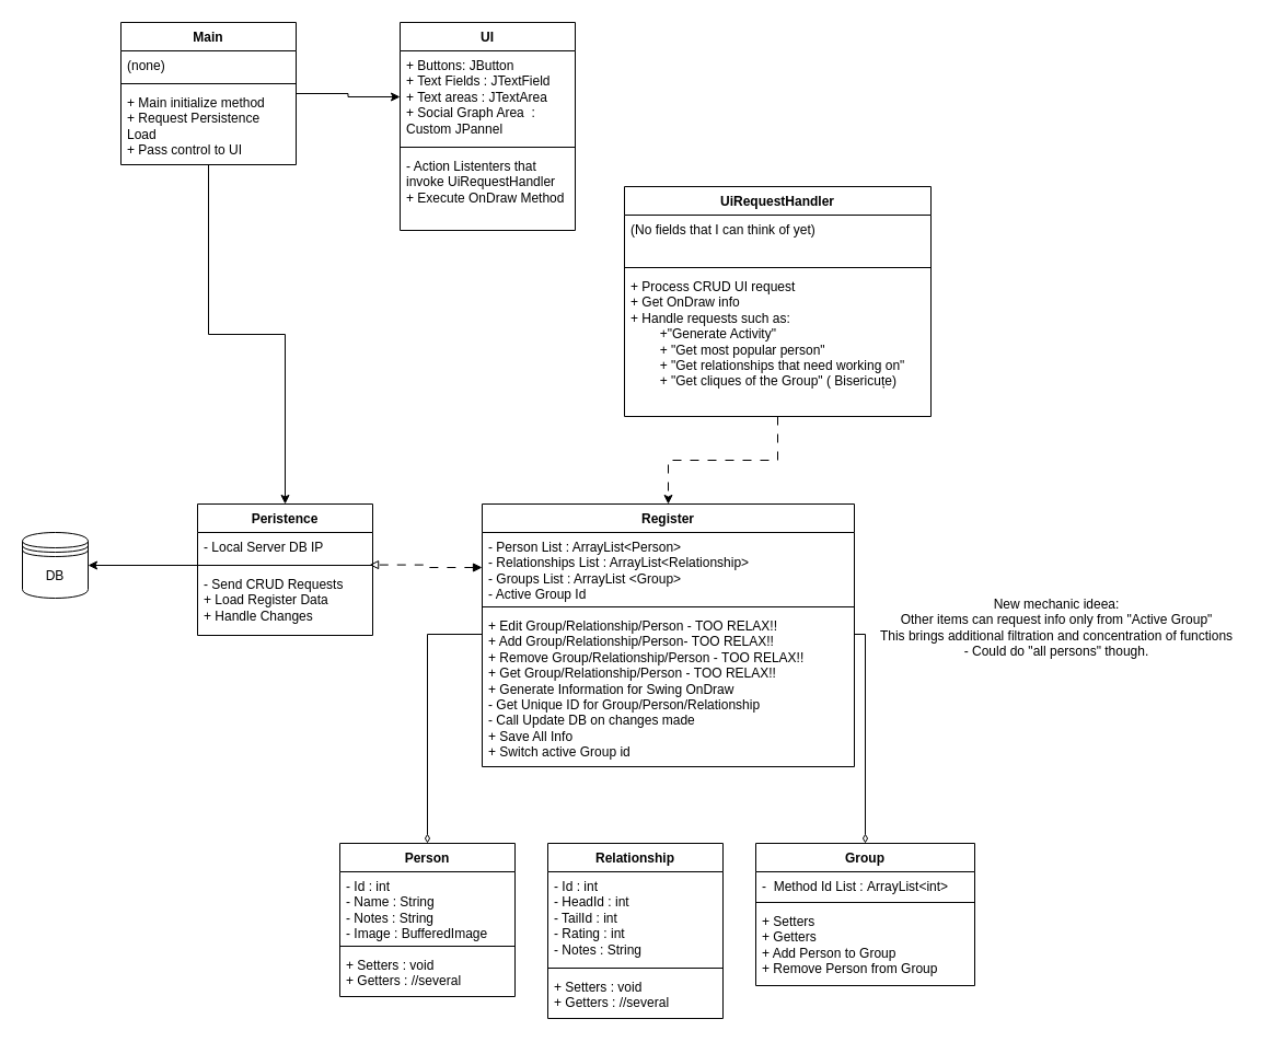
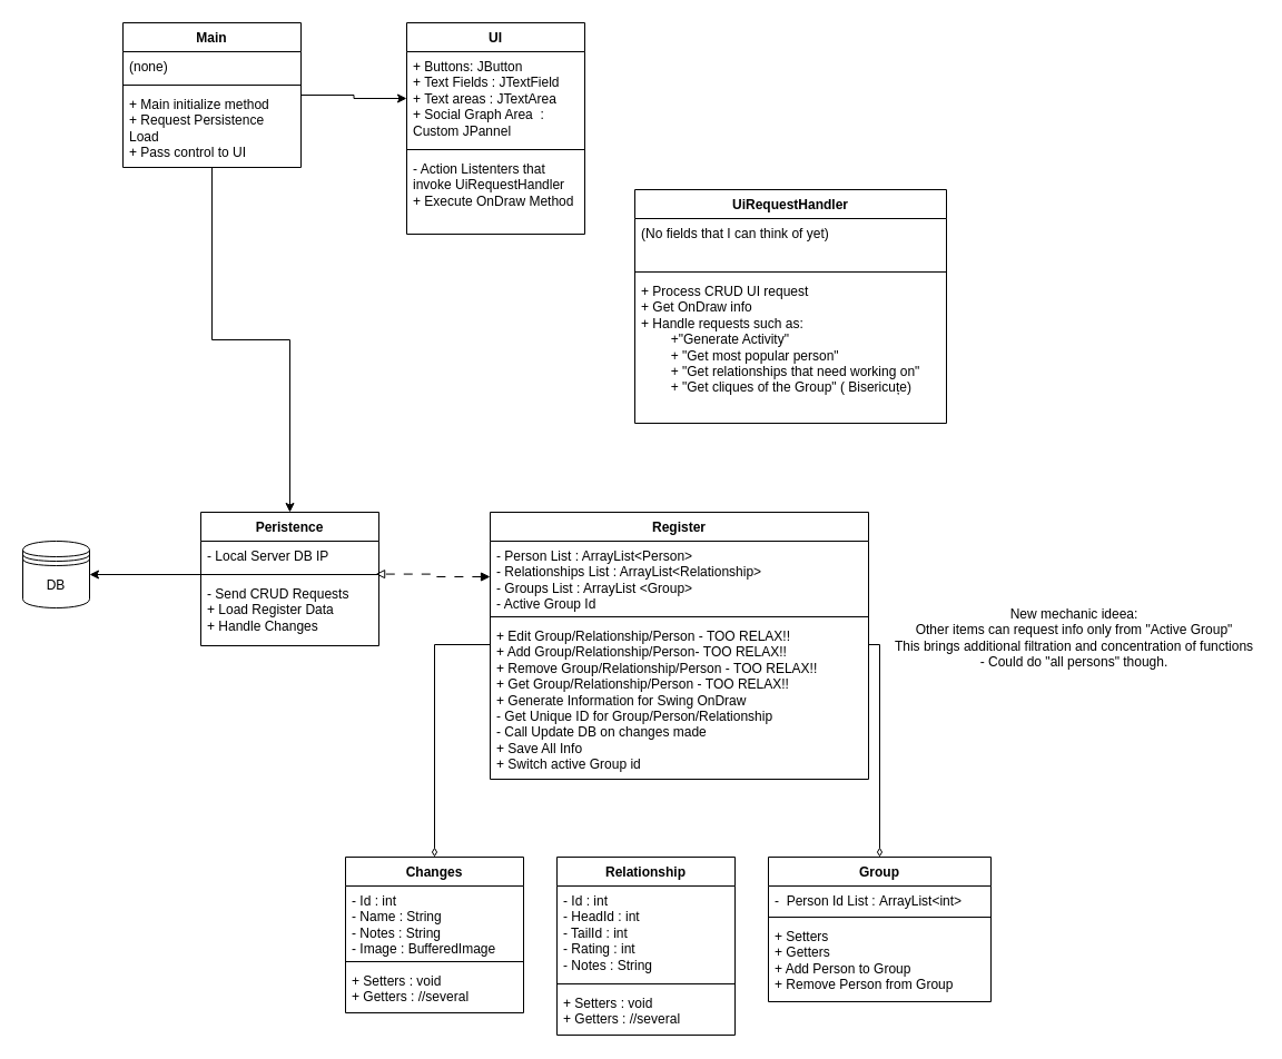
  <mxCell id="0" />
  <mxCell id="1" parent="0" />
- <mxCell id="2" value="Person" style="swimlane;fontStyle=1;align=center;verticalAlign=top;childLayout=stackLayout;horizontal=1;startSize=26;horizontalStack=0;resizeParent=1;resizeParentMax=0;resizeLast=0;collapsible=1;marginBottom=0;whiteSpace=wrap;html=1;" parent="1" vertex="1"><mxGeometry x="310" y="770" width="160" height="140" as="geometry" /></mxCell>
+ <mxCell id="2" value="Changes" style="swimlane;fontStyle=1;align=center;verticalAlign=top;childLayout=stackLayout;horizontal=1;startSize=26;horizontalStack=0;resizeParent=1;resizeParentMax=0;resizeLast=0;collapsible=1;marginBottom=0;whiteSpace=wrap;html=1;" parent="1" vertex="1"><mxGeometry x="310" y="770" width="160" height="140" as="geometry" /></mxCell>
  <mxCell id="3" value="&lt;div&gt;- Id : int&lt;/div&gt;&lt;div&gt;- Name : String&lt;/div&gt;&lt;div&gt;- Notes : String&lt;/div&gt;&lt;div&gt;- Image : BufferedImage&lt;/div&gt;&lt;div&gt;&lt;br&gt;&lt;/div&gt;" style="text;strokeColor=none;fillColor=none;align=left;verticalAlign=top;spacingLeft=4;spacingRight=4;overflow=hidden;rotatable=0;points=[[0,0.5],[1,0.5]];portConstraint=eastwest;whiteSpace=wrap;html=1;" parent="2" vertex="1"><mxGeometry y="26" width="160" height="64" as="geometry" /></mxCell>
  <mxCell id="4" value="" style="line;strokeWidth=1;fillColor=none;align=left;verticalAlign=middle;spacingTop=-1;spacingLeft=3;spacingRight=3;rotatable=0;labelPosition=right;points=[];portConstraint=eastwest;strokeColor=inherit;" parent="2" vertex="1"><mxGeometry y="90" width="160" height="8" as="geometry" /></mxCell>
  <mxCell id="5" value="&lt;div&gt;+ Setters : void&amp;nbsp;&lt;/div&gt;&lt;div&gt;+ Getters : //several&lt;/div&gt;" style="text;strokeColor=none;fillColor=none;align=left;verticalAlign=top;spacingLeft=4;spacingRight=4;overflow=hidden;rotatable=0;points=[[0,0.5],[1,0.5]];portConstraint=eastwest;whiteSpace=wrap;html=1;" parent="2" vertex="1"><mxGeometry y="98" width="160" height="42" as="geometry" /></mxCell>
  <mxCell id="6" value="Relationship" style="swimlane;fontStyle=1;align=center;verticalAlign=top;childLayout=stackLayout;horizontal=1;startSize=26;horizontalStack=0;resizeParent=1;resizeParentMax=0;resizeLast=0;collapsible=1;marginBottom=0;whiteSpace=wrap;html=1;" parent="1" vertex="1"><mxGeometry x="500" y="770" width="160" height="160" as="geometry" /></mxCell>
  <mxCell id="7" value="&lt;div&gt;- Id : int&lt;/div&gt;&lt;div&gt;- HeadId : int&lt;/div&gt;&lt;div&gt;- TailId : int&lt;/div&gt;&lt;div&gt;- Rating : int&lt;/div&gt;&lt;div&gt;- Notes : String&lt;/div&gt;" style="text;strokeColor=none;fillColor=none;align=left;verticalAlign=top;spacingLeft=4;spacingRight=4;overflow=hidden;rotatable=0;points=[[0,0.5],[1,0.5]];portConstraint=eastwest;whiteSpace=wrap;html=1;" parent="6" vertex="1"><mxGeometry y="26" width="160" height="84" as="geometry" /></mxCell>
  <mxCell id="8" value="" style="line;strokeWidth=1;fillColor=none;align=left;verticalAlign=middle;spacingTop=-1;spacingLeft=3;spacingRight=3;rotatable=0;labelPosition=right;points=[];portConstraint=eastwest;strokeColor=inherit;" parent="6" vertex="1"><mxGeometry y="110" width="160" height="8" as="geometry" /></mxCell>
  <mxCell id="9" value="&lt;div&gt;+ Setters : void&lt;/div&gt;&lt;div&gt;+ Getters : //several&amp;nbsp;&lt;/div&gt;" style="text;strokeColor=none;fillColor=none;align=left;verticalAlign=top;spacingLeft=4;spacingRight=4;overflow=hidden;rotatable=0;points=[[0,0.5],[1,0.5]];portConstraint=eastwest;whiteSpace=wrap;html=1;" parent="6" vertex="1"><mxGeometry y="118" width="160" height="42" as="geometry" /></mxCell>
  <mxCell id="10" value="Group" style="swimlane;fontStyle=1;align=center;verticalAlign=top;childLayout=stackLayout;horizontal=1;startSize=26;horizontalStack=0;resizeParent=1;resizeParentMax=0;resizeLast=0;collapsible=1;marginBottom=0;whiteSpace=wrap;html=1;" parent="1" vertex="1"><mxGeometry x="690" y="770" width="200" height="130" as="geometry" /></mxCell>
- <mxCell id="11" value="&lt;div&gt;-&amp;nbsp; Method Id List :&amp;nbsp;ArrayList&amp;lt;int&amp;gt;&amp;nbsp;&lt;/div&gt;" style="text;strokeColor=none;fillColor=none;align=left;verticalAlign=top;spacingLeft=4;spacingRight=4;overflow=hidden;rotatable=0;points=[[0,0.5],[1,0.5]];portConstraint=eastwest;whiteSpace=wrap;html=1;" parent="10" vertex="1"><mxGeometry y="26" width="200" height="24" as="geometry" /></mxCell>
+ <mxCell id="11" value="&lt;div&gt;-&amp;nbsp; Person Id List :&amp;nbsp;ArrayList&amp;lt;int&amp;gt;&amp;nbsp;&lt;/div&gt;" style="text;strokeColor=none;fillColor=none;align=left;verticalAlign=top;spacingLeft=4;spacingRight=4;overflow=hidden;rotatable=0;points=[[0,0.5],[1,0.5]];portConstraint=eastwest;whiteSpace=wrap;html=1;" parent="10" vertex="1"><mxGeometry y="26" width="200" height="24" as="geometry" /></mxCell>
  <mxCell id="12" value="" style="line;strokeWidth=1;fillColor=none;align=left;verticalAlign=middle;spacingTop=-1;spacingLeft=3;spacingRight=3;rotatable=0;labelPosition=right;points=[];portConstraint=eastwest;strokeColor=inherit;" parent="10" vertex="1"><mxGeometry y="50" width="200" height="8" as="geometry" /></mxCell>
  <mxCell id="13" value="+ Setters&lt;br&gt;&lt;div&gt;+ Getters&lt;/div&gt;&lt;div&gt;+ Add Person to Group&lt;/div&gt;&lt;div&gt;+ Remove Person from Group&lt;/div&gt;" style="text;strokeColor=none;fillColor=none;align=left;verticalAlign=top;spacingLeft=4;spacingRight=4;overflow=hidden;rotatable=0;points=[[0,0.5],[1,0.5]];portConstraint=eastwest;whiteSpace=wrap;html=1;" parent="10" vertex="1"><mxGeometry y="58" width="200" height="72" as="geometry" /></mxCell>
  <mxCell id="14" style="edgeStyle=orthogonalEdgeStyle;rounded=0;orthogonalLoop=1;jettySize=auto;html=1;entryX=0.5;entryY=0;entryDx=0;entryDy=0;endArrow=diamondThin;endFill=0;exitX=1;exitY=0.5;exitDx=0;exitDy=0;" parent="1" source="18" target="10" edge="1"><mxGeometry relative="1" as="geometry"><Array as="points"><mxPoint x="790" y="579" /></Array></mxGeometry></mxCell>
  <mxCell id="15" value="Register" style="swimlane;fontStyle=1;align=center;verticalAlign=top;childLayout=stackLayout;horizontal=1;startSize=26;horizontalStack=0;resizeParent=1;resizeParentMax=0;resizeLast=0;collapsible=1;marginBottom=0;whiteSpace=wrap;html=1;" parent="1" vertex="1"><mxGeometry x="440" y="460" width="340" height="240" as="geometry" /></mxCell>
  <mxCell id="16" value="&lt;div&gt;- Person List : ArrayList&amp;lt;Person&amp;gt;&lt;/div&gt;&lt;div&gt;- Relationships List : ArrayList&amp;lt;Relationship&amp;gt;&lt;/div&gt;&lt;div&gt;- Groups List : ArrayList &amp;lt;Group&amp;gt;&lt;/div&gt;&lt;div&gt;- Active Group Id&lt;/div&gt;" style="text;strokeColor=none;fillColor=none;align=left;verticalAlign=top;spacingLeft=4;spacingRight=4;overflow=hidden;rotatable=0;points=[[0,0.5],[1,0.5]];portConstraint=eastwest;whiteSpace=wrap;html=1;" parent="15" vertex="1"><mxGeometry y="26" width="340" height="64" as="geometry" /></mxCell>
  <mxCell id="17" value="" style="line;strokeWidth=1;fillColor=none;align=left;verticalAlign=middle;spacingTop=-1;spacingLeft=3;spacingRight=3;rotatable=0;labelPosition=right;points=[];portConstraint=eastwest;strokeColor=inherit;" parent="15" vertex="1"><mxGeometry y="90" width="340" height="8" as="geometry" /></mxCell>
  <mxCell id="18" value="&lt;div&gt;+ Edit Group/Relationship/Person - TOO RELAX!!&lt;/div&gt;&lt;div&gt;+ Add Group/Relationship/Person-&amp;nbsp;TOO RELAX!!&lt;/div&gt;&lt;div&gt;+ Remove Group/Relationship/Person -&amp;nbsp;TOO RELAX!!&lt;/div&gt;&lt;div&gt;+ Get Group/Relationship/Person -&amp;nbsp;TOO RELAX!!&lt;/div&gt;&lt;div&gt;+ Generate Information for Swing&amp;nbsp;OnDraw&lt;/div&gt;&lt;div&gt;- Get Unique ID for Group/Person/Relationship&lt;/div&gt;&lt;div&gt;- Call Update DB on changes made&lt;/div&gt;&lt;div&gt;+ Save All Info&lt;/div&gt;&lt;div&gt;+ Switch active Group id&lt;/div&gt;&lt;div&gt;&lt;br&gt;&lt;/div&gt;" style="text;strokeColor=none;fillColor=none;align=left;verticalAlign=top;spacingLeft=4;spacingRight=4;overflow=hidden;rotatable=0;points=[[0,0.5],[1,0.5]];portConstraint=eastwest;whiteSpace=wrap;html=1;" parent="15" vertex="1"><mxGeometry y="98" width="340" height="142" as="geometry" /></mxCell>
  <mxCell id="19" style="edgeStyle=orthogonalEdgeStyle;rounded=0;orthogonalLoop=1;jettySize=auto;html=1;entryX=0.5;entryY=0;entryDx=0;entryDy=0;endArrow=diamondThin;endFill=0;strokeWidth=1;jumpSize=25;jumpStyle=none;exitX=0;exitY=0.5;exitDx=0;exitDy=0;" parent="1" source="18" target="2" edge="1"><mxGeometry relative="1" as="geometry"><Array as="points"><mxPoint x="390" y="579" /></Array></mxGeometry></mxCell>
  <mxCell id="20" value="Peristence" style="swimlane;fontStyle=1;align=center;verticalAlign=top;childLayout=stackLayout;horizontal=1;startSize=26;horizontalStack=0;resizeParent=1;resizeParentMax=0;resizeLast=0;collapsible=1;marginBottom=0;whiteSpace=wrap;html=1;" parent="1" vertex="1"><mxGeometry x="180" y="460" width="160" height="120" as="geometry" /></mxCell>
  <mxCell id="21" value="- Local Server DB IP" style="text;strokeColor=none;fillColor=none;align=left;verticalAlign=top;spacingLeft=4;spacingRight=4;overflow=hidden;rotatable=0;points=[[0,0.5],[1,0.5]];portConstraint=eastwest;whiteSpace=wrap;html=1;" parent="20" vertex="1"><mxGeometry y="26" width="160" height="26" as="geometry" /></mxCell>
  <mxCell id="22" value="" style="line;strokeWidth=1;fillColor=none;align=left;verticalAlign=middle;spacingTop=-1;spacingLeft=3;spacingRight=3;rotatable=0;labelPosition=right;points=[];portConstraint=eastwest;strokeColor=inherit;" parent="20" vertex="1"><mxGeometry y="52" width="160" height="8" as="geometry" /></mxCell>
  <mxCell id="23" value="&lt;div&gt;- Send CRUD Requests&lt;/div&gt;&lt;div&gt;+ Load Register Data&lt;/div&gt;&lt;div&gt;+ Handle Changes&lt;/div&gt;" style="text;strokeColor=none;fillColor=none;align=left;verticalAlign=top;spacingLeft=4;spacingRight=4;overflow=hidden;rotatable=0;points=[[0,0.5],[1,0.5]];portConstraint=eastwest;whiteSpace=wrap;html=1;" parent="20" vertex="1"><mxGeometry y="60" width="160" height="60" as="geometry" /></mxCell>
  <mxCell id="24" value="DB" style="shape=datastore;whiteSpace=wrap;html=1;" parent="1" vertex="1"><mxGeometry x="20" y="486" width="60" height="60" as="geometry" /></mxCell>
  <mxCell id="25" style="edgeStyle=orthogonalEdgeStyle;rounded=0;orthogonalLoop=1;jettySize=auto;html=1;entryX=1;entryY=0.5;entryDx=0;entryDy=0;" parent="1" source="22" target="24" edge="1"><mxGeometry relative="1" as="geometry" /></mxCell>
  <mxCell id="26" style="edgeStyle=orthogonalEdgeStyle;rounded=0;orthogonalLoop=1;jettySize=auto;html=1;entryX=0.982;entryY=0.447;entryDx=0;entryDy=0;entryPerimeter=0;endArrow=block;endFill=0;dashed=1;dashPattern=8 8;startArrow=block;startFill=1;" parent="1" source="16" target="22" edge="1"><mxGeometry relative="1" as="geometry" /></mxCell>
- <mxCell id="27" style="edgeStyle=orthogonalEdgeStyle;rounded=0;orthogonalLoop=1;jettySize=auto;html=1;entryX=0.5;entryY=0;entryDx=0;entryDy=0;dashed=1;dashPattern=8 8;" parent="1" source="28" target="15" edge="1"><mxGeometry relative="1" as="geometry" /></mxCell>
  <mxCell id="28" value="UiRequestHandler" style="swimlane;fontStyle=1;align=center;verticalAlign=top;childLayout=stackLayout;horizontal=1;startSize=26;horizontalStack=0;resizeParent=1;resizeParentMax=0;resizeLast=0;collapsible=1;marginBottom=0;whiteSpace=wrap;html=1;" parent="1" vertex="1"><mxGeometry x="570" y="170" width="280" height="210" as="geometry" /></mxCell>
  <mxCell id="29" value="&lt;div&gt;(No fields that I can think of yet)&lt;/div&gt;" style="text;strokeColor=none;fillColor=none;align=left;verticalAlign=top;spacingLeft=4;spacingRight=4;overflow=hidden;rotatable=0;points=[[0,0.5],[1,0.5]];portConstraint=eastwest;whiteSpace=wrap;html=1;" parent="28" vertex="1"><mxGeometry y="26" width="280" height="44" as="geometry" /></mxCell>
  <mxCell id="30" value="" style="line;strokeWidth=1;fillColor=none;align=left;verticalAlign=middle;spacingTop=-1;spacingLeft=3;spacingRight=3;rotatable=0;labelPosition=right;points=[];portConstraint=eastwest;strokeColor=inherit;" parent="28" vertex="1"><mxGeometry y="70" width="280" height="8" as="geometry" /></mxCell>
  <mxCell id="31" value="&lt;div&gt;+ Process CRUD UI request&amp;nbsp;&lt;/div&gt;&lt;div&gt;+ Get OnDraw info&lt;/div&gt;&lt;div&gt;+ Handle requests such as:&amp;nbsp;&amp;nbsp;&lt;/div&gt;&lt;div&gt;&lt;span style=&quot;white-space: pre;&quot;&gt;&#09;&lt;/span&gt;+&quot;Generate Activity&quot;&lt;/div&gt;&lt;div&gt;&lt;span style=&quot;white-space: pre;&quot;&gt;&#09;&lt;/span&gt;+ &quot;Get most popular person&quot;&amp;nbsp;&lt;/div&gt;&lt;div&gt;&lt;span style=&quot;white-space: pre;&quot;&gt;&#09;&lt;/span&gt;+ &quot;Get relationships that need working on&quot;&lt;/div&gt;&lt;span style=&quot;white-space: pre;&quot;&gt;&#09;&lt;/span&gt;+ &quot;Get cliques of the Group&quot; ( Bisericuțe)" style="text;strokeColor=none;fillColor=none;align=left;verticalAlign=top;spacingLeft=4;spacingRight=4;overflow=hidden;rotatable=0;points=[[0,0.5],[1,0.5]];portConstraint=eastwest;whiteSpace=wrap;html=1;" parent="28" vertex="1"><mxGeometry y="78" width="280" height="132" as="geometry" /></mxCell>
  <mxCell id="32" value="UI" style="swimlane;fontStyle=1;align=center;verticalAlign=top;childLayout=stackLayout;horizontal=1;startSize=26;horizontalStack=0;resizeParent=1;resizeParentMax=0;resizeLast=0;collapsible=1;marginBottom=0;whiteSpace=wrap;html=1;" parent="1" vertex="1"><mxGeometry x="365" y="20" width="160" height="190" as="geometry" /></mxCell>
  <mxCell id="33" value="&lt;div&gt;+ Buttons: JButton&lt;/div&gt;&lt;div&gt;+ Text Fields : JTextField&lt;/div&gt;&lt;div&gt;+ Text areas : JTextArea&lt;/div&gt;&lt;div&gt;+ Social Graph Area&amp;nbsp; : Custom JPannel&lt;/div&gt;" style="text;strokeColor=none;fillColor=none;align=left;verticalAlign=top;spacingLeft=4;spacingRight=4;overflow=hidden;rotatable=0;points=[[0,0.5],[1,0.5]];portConstraint=eastwest;whiteSpace=wrap;html=1;" parent="32" vertex="1"><mxGeometry y="26" width="160" height="84" as="geometry" /></mxCell>
  <mxCell id="34" value="" style="line;strokeWidth=1;fillColor=none;align=left;verticalAlign=middle;spacingTop=-1;spacingLeft=3;spacingRight=3;rotatable=0;labelPosition=right;points=[];portConstraint=eastwest;strokeColor=inherit;" parent="32" vertex="1"><mxGeometry y="110" width="160" height="8" as="geometry" /></mxCell>
  <mxCell id="35" value="&lt;div&gt;- Action Listenters that invoke UiRequestHandler&lt;/div&gt;&lt;div&gt;+ Execute OnDraw Method&lt;/div&gt;" style="text;strokeColor=none;fillColor=none;align=left;verticalAlign=top;spacingLeft=4;spacingRight=4;overflow=hidden;rotatable=0;points=[[0,0.5],[1,0.5]];portConstraint=eastwest;whiteSpace=wrap;html=1;" parent="32" vertex="1"><mxGeometry y="118" width="160" height="72" as="geometry" /></mxCell>
  <mxCell id="36" style="edgeStyle=orthogonalEdgeStyle;rounded=0;orthogonalLoop=1;jettySize=auto;html=1;entryX=0.5;entryY=0;entryDx=0;entryDy=0;" parent="1" source="38" target="20" edge="1"><mxGeometry relative="1" as="geometry" /></mxCell>
  <mxCell id="37" style="edgeStyle=orthogonalEdgeStyle;rounded=0;orthogonalLoop=1;jettySize=auto;html=1;entryX=0;entryY=0.5;entryDx=0;entryDy=0;" parent="1" source="38" target="33" edge="1"><mxGeometry relative="1" as="geometry" /></mxCell>
  <mxCell id="38" value="Main" style="swimlane;fontStyle=1;align=center;verticalAlign=top;childLayout=stackLayout;horizontal=1;startSize=26;horizontalStack=0;resizeParent=1;resizeParentMax=0;resizeLast=0;collapsible=1;marginBottom=0;whiteSpace=wrap;html=1;" parent="1" vertex="1"><mxGeometry x="110" y="20" width="160" height="130" as="geometry" /></mxCell>
  <mxCell id="39" value="(none)" style="text;strokeColor=none;fillColor=none;align=left;verticalAlign=top;spacingLeft=4;spacingRight=4;overflow=hidden;rotatable=0;points=[[0,0.5],[1,0.5]];portConstraint=eastwest;whiteSpace=wrap;html=1;" parent="38" vertex="1"><mxGeometry y="26" width="160" height="26" as="geometry" /></mxCell>
  <mxCell id="40" value="" style="line;strokeWidth=1;fillColor=none;align=left;verticalAlign=middle;spacingTop=-1;spacingLeft=3;spacingRight=3;rotatable=0;labelPosition=right;points=[];portConstraint=eastwest;strokeColor=inherit;" parent="38" vertex="1"><mxGeometry y="52" width="160" height="8" as="geometry" /></mxCell>
  <mxCell id="41" value="&lt;div&gt;+ Main initialize method&lt;/div&gt;&lt;div&gt;+ Request Persistence Load&lt;/div&gt;&lt;div&gt;+ Pass control to UI&lt;/div&gt;" style="text;strokeColor=none;fillColor=none;align=left;verticalAlign=top;spacingLeft=4;spacingRight=4;overflow=hidden;rotatable=0;points=[[0,0.5],[1,0.5]];portConstraint=eastwest;whiteSpace=wrap;html=1;" parent="38" vertex="1"><mxGeometry y="60" width="160" height="70" as="geometry" /></mxCell>
  <mxCell id="42" value="New mechanic ideea:&lt;br&gt;&lt;div&gt;Other items can request info only from &quot;Active Group&quot;&lt;/div&gt;&lt;div&gt;This brings additional filtration and concentration of functions&lt;/div&gt;&lt;div&gt;- Could do &quot;all persons&quot; though.&lt;/div&gt;" style="text;html=1;align=center;verticalAlign=middle;whiteSpace=wrap;rounded=0;" vertex="1" parent="1"><mxGeometry x="800" y="486" width="330" height="174" as="geometry" /></mxCell>
